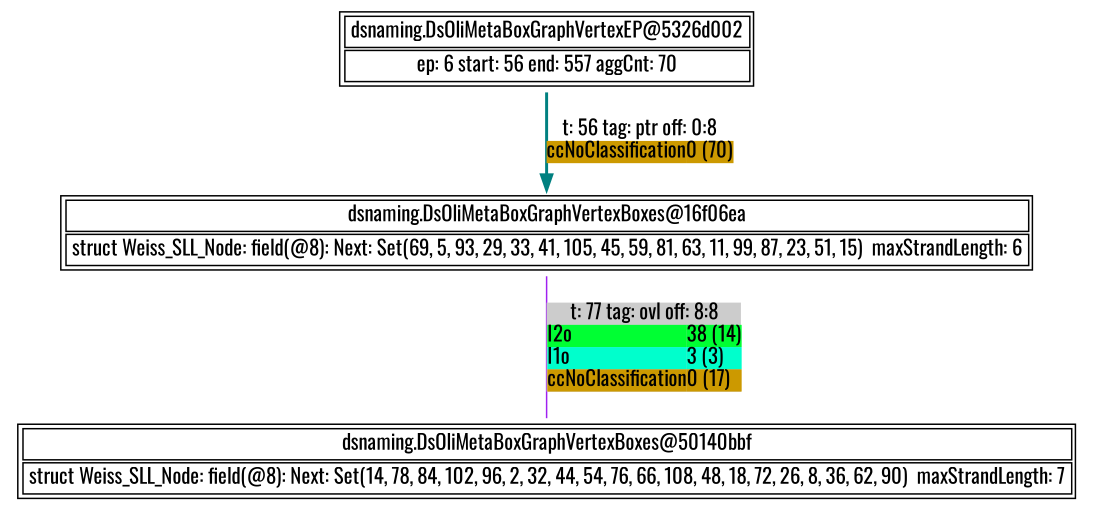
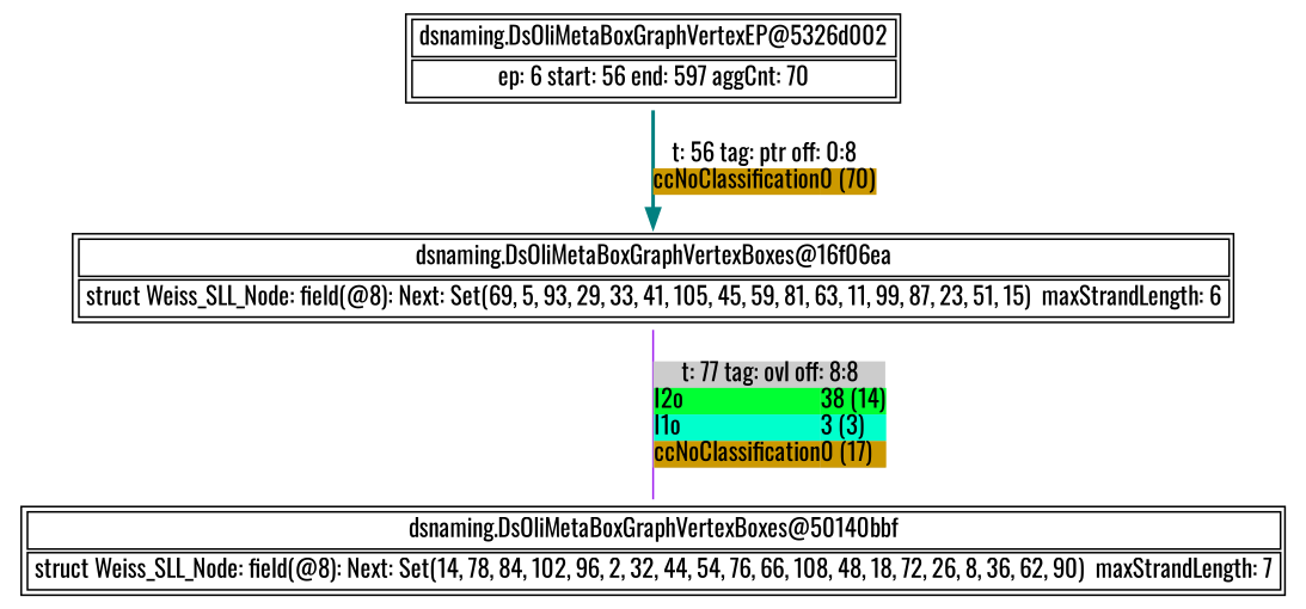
  digraph {
    fontname=Oswald
    node [fontname=Oswald shape=none]
    edge [fontname=Oswald]
-   n1 [label=<<TABLE><TR><TD COLSPAN="2">dsnaming.DsOliMetaBoxGraphVertexEP@5326d002</TD></TR><TR><TD COLSPAN="2">ep: 6 start: 56 end: 557 aggCnt: 70</TD></TR></TABLE>>]
+   n1 [label=<<TABLE><TR><TD COLSPAN="2">dsnaming.DsOliMetaBoxGraphVertexEP@5326d002</TD></TR><TR><TD COLSPAN="2">ep: 6 start: 56 end: 597 aggCnt: 70</TD></TR></TABLE>>]
    n2 [label=<<TABLE><TR><TD COLSPAN="2">dsnaming.DsOliMetaBoxGraphVertexBoxes@50140bbf</TD></TR><TR><TD COLSPAN="2">struct Weiss_SLL_Node: field(@8): Next: Set(14, 78, 84, 102, 96, 2, 32, 44, 54, 76, 66, 108, 48, 18, 72, 26, 8, 36, 62, 90)  maxStrandLength: 7</TD></TR></TABLE>>]
    n3 [label=<<TABLE><TR><TD COLSPAN="2">dsnaming.DsOliMetaBoxGraphVertexBoxes@16f06ea</TD></TR><TR><TD COLSPAN="2">struct Weiss_SLL_Node: field(@8): Next: Set(69, 5, 93, 29, 33, 41, 105, 45, 59, 81, 63, 11, 99, 87, 23, 51, 15)  maxStrandLength: 6</TD></TR></TABLE>>]
    subgraph sub_1 {
      rankdir=LR
      n1
      n2
      n3
    }
    n1 -> n3 [color=teal label=<<TABLE BORDER="0" ALIGN="left" COLOR="black" CELLBORDER="0"  CELLPADDING="0" CELLSPACING="0"><TR><TD COLSPAN="2">t: 56 tag: ptr off: 0:8</TD></TR><TR><TD ALIGN="left" BGCOLOR="#CC9900">ccNoClassification</TD><TD ALIGN="left" BGCOLOR="#CC9900">0 (70)</TD></TR></TABLE>> style=bold]
    n3 -> n2 [color=purple dir=none label=<<TABLE BORDER="0" ALIGN="left" BGCOLOR="#CCCCCC" COLOR="black" CELLBORDER="0" CELLPADDING="0" CELLSPACING="0"><TR><TD COLSPAN="2">t: 77 tag: ovl off: 8:8</TD></TR><TR><TD ALIGN="left" BGCOLOR="#00FF33">I2o</TD><TD ALIGN="left" BGCOLOR="#00FF33">38 (14)</TD></TR><TR><TD ALIGN="left" BGCOLOR="#00FFCC">I1o</TD><TD ALIGN="left" BGCOLOR="#00FFCC">3 (3)</TD></TR><TR><TD ALIGN="left" BGCOLOR="#CC9900">ccNoClassification</TD><TD ALIGN="left" BGCOLOR="#CC9900">0 (17)</TD></TR></TABLE>> style=solid]
  }
